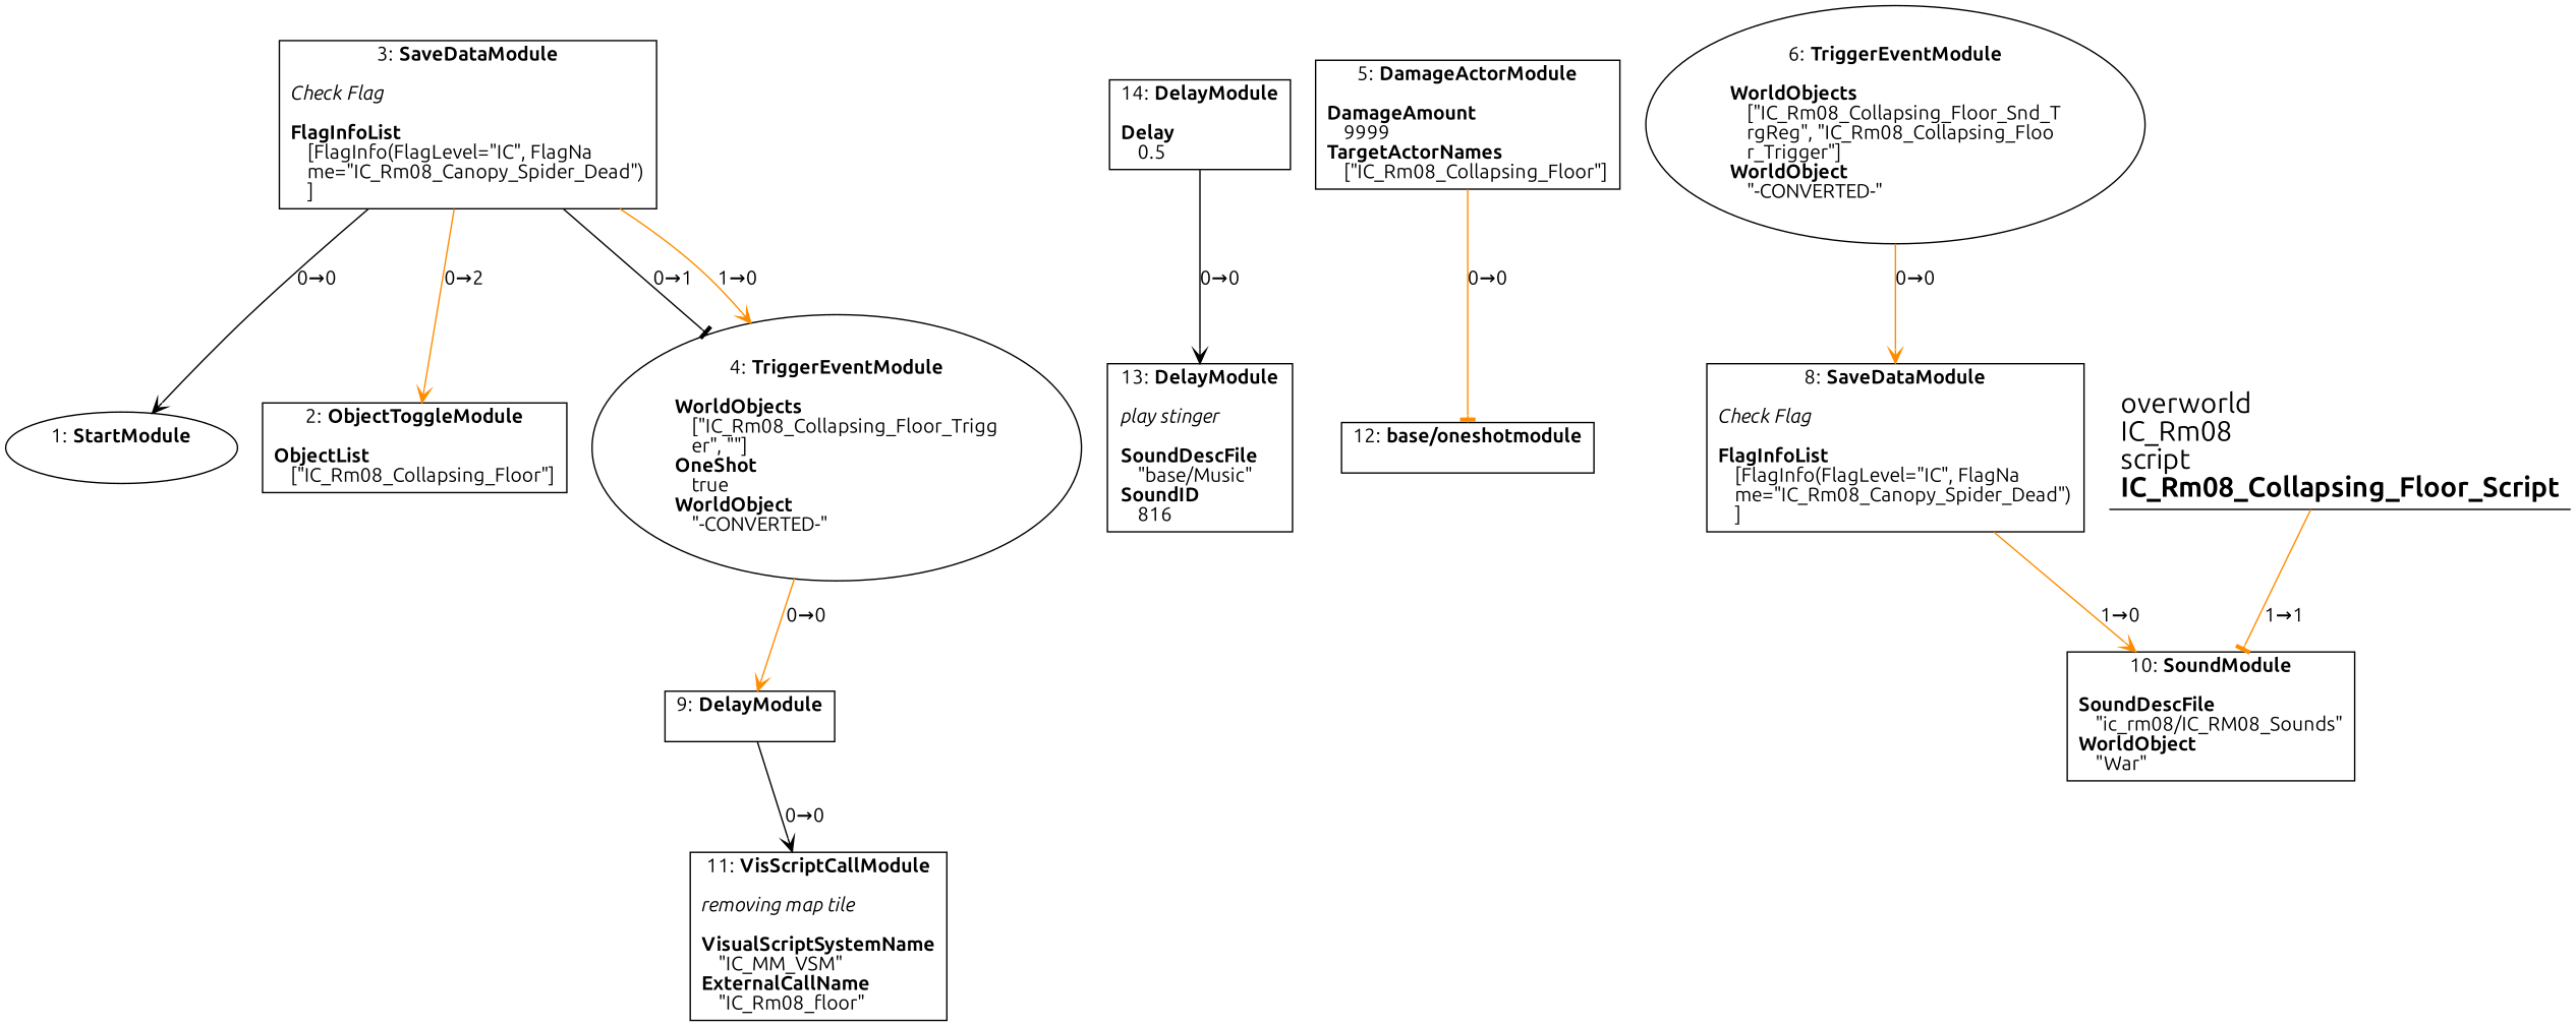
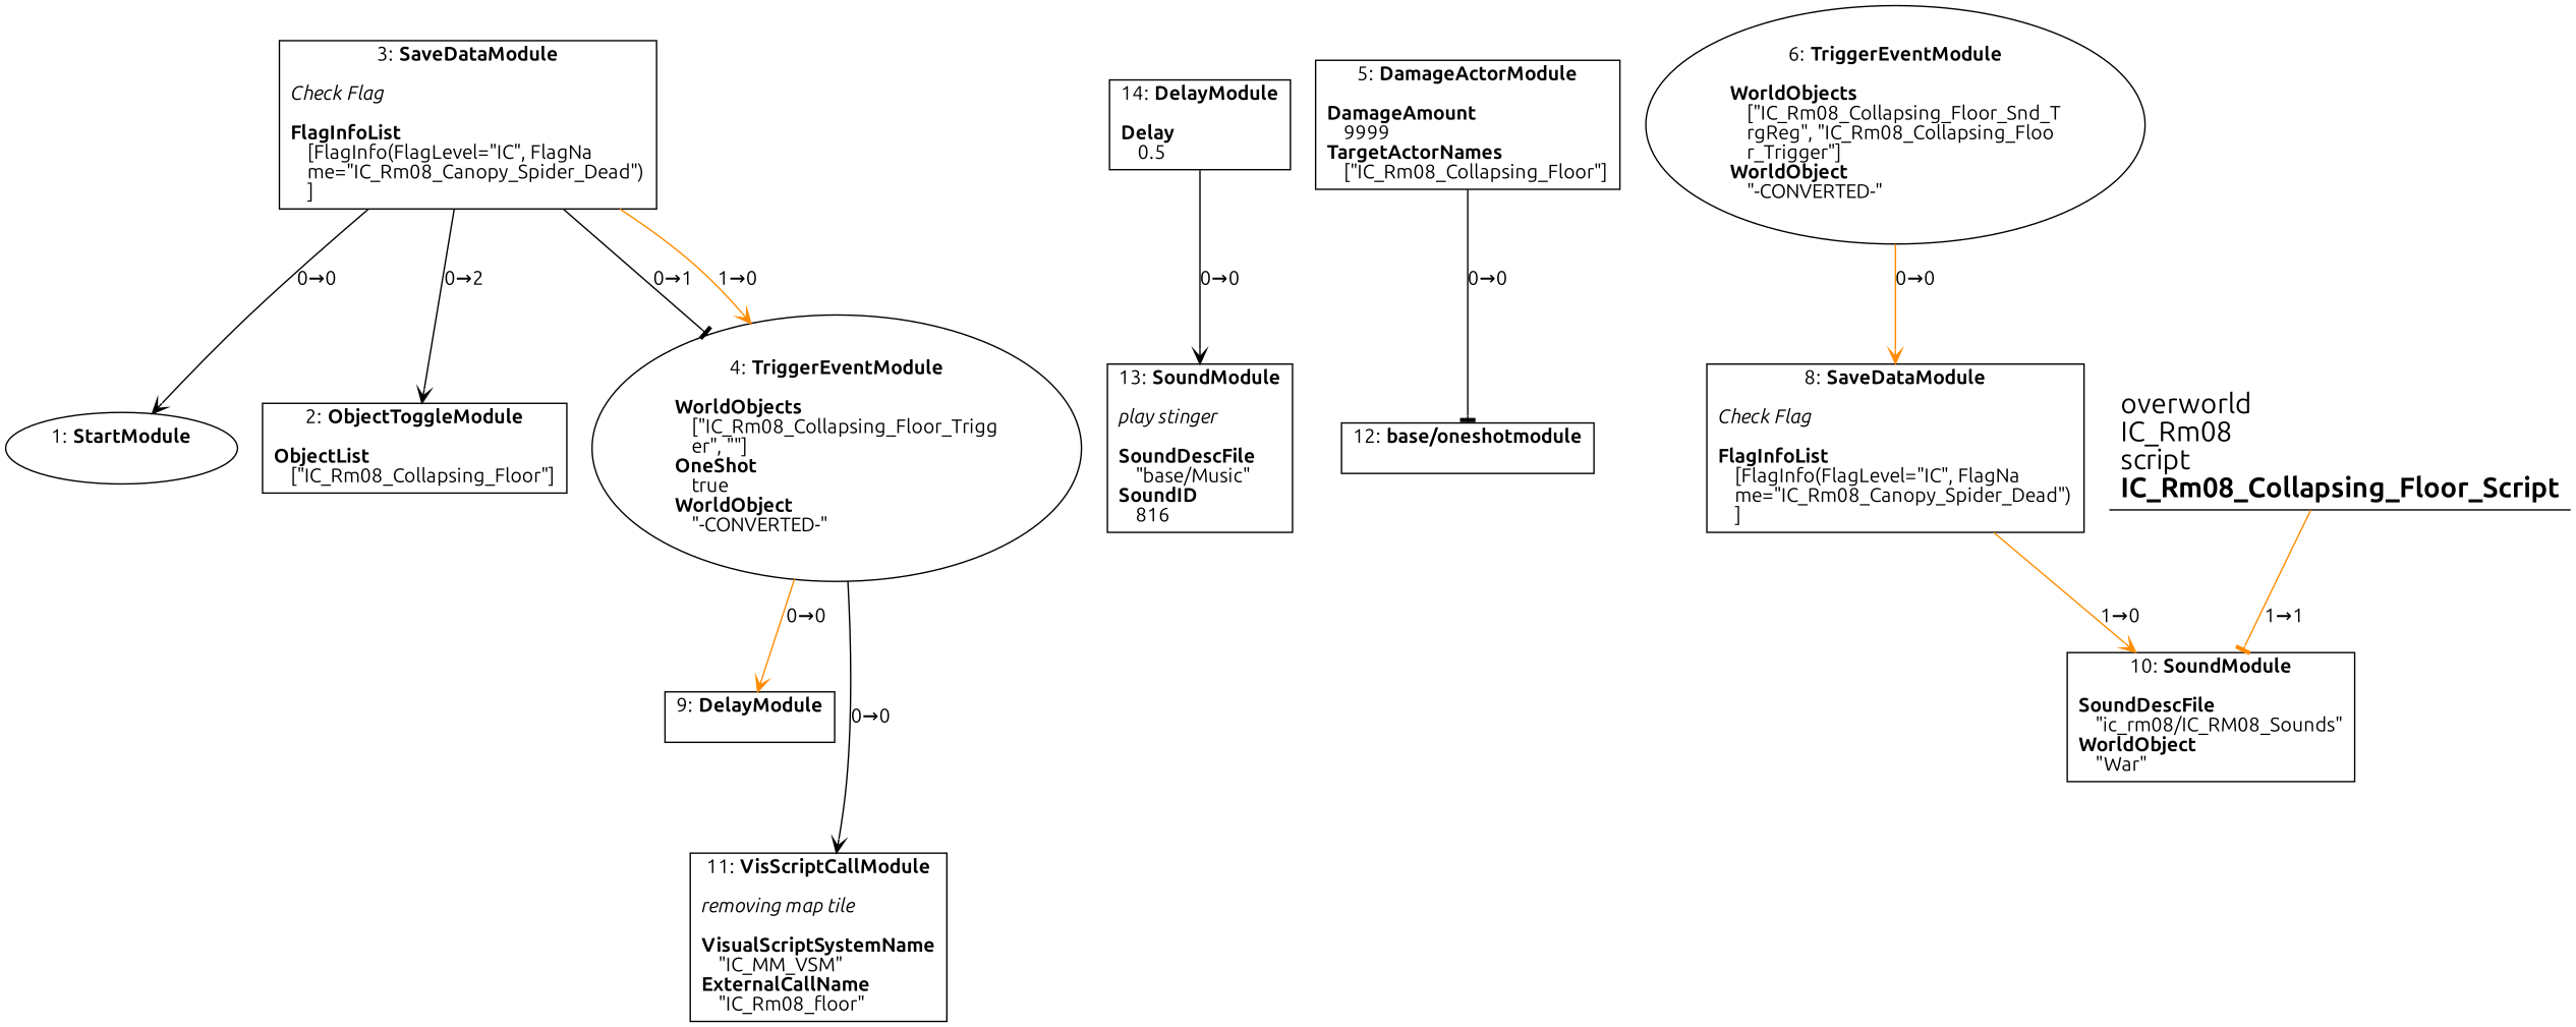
  digraph {
    fontname=Ubuntu
    splines=spline
    node [fontname=Ubuntu shape=box]
    edge [arrowhead=vee color=darkorange fontname=Ubuntu]
    n1 [label=<1: <b>StartModule</b><br/><br/>> shape=oval]
    n2 [label=<3: <b>SaveDataModule</b><br/><br/><i>Check Flag<br align="left"/></i><br align="left"/><b>FlagInfoList</b><br align="left"/>    [FlagInfo(FlagLevel=&quot;IC&quot;, FlagNa<br align="left"/>    me=&quot;IC_Rm08_Canopy_Spider_Dead&quot;)<br align="left"/>    ]<br align="left"/>>]
    n3 [label=<2: <b>ObjectToggleModule</b><br/><br/><b>ObjectList</b><br align="left"/>    [&quot;IC_Rm08_Collapsing_Floor&quot;]<br align="left"/>>]
    n4 [label=<4: <b>TriggerEventModule</b><br/><br/><b>WorldObjects</b><br align="left"/>    [&quot;IC_Rm08_Collapsing_Floor_Trigg<br align="left"/>    er&quot;, &quot;&quot;]<br align="left"/><b>OneShot</b><br align="left"/>    true<br align="left"/><b>WorldObject</b><br align="left"/>    &quot;-CONVERTED-&quot;<br align="left"/>> shape=oval]
    n5 [label=<9: <b>DelayModule</b><br/><br/>>]
    n6 [label=<11: <b>VisScriptCallModule</b><br/><br/><i>removing map tile<br align="left"/></i><br align="left"/><b>VisualScriptSystemName</b><br align="left"/>    &quot;IC_MM_VSM&quot;<br align="left"/><b>ExternalCallName</b><br align="left"/>    &quot;IC_Rm08_floor&quot;<br align="left"/>>]
    n7 [label=<14: <b>DelayModule</b><br/><br/><b>Delay</b><br align="left"/>    0.5<br align="left"/>>]
-   n8 [label=<13: <b>DelayModule</b><br/><br/><i>play stinger<br align="left"/></i><br align="left"/><b>SoundDescFile</b><br align="left"/>    &quot;base/Music&quot;<br align="left"/><b>SoundID</b><br align="left"/>    816<br align="left"/>>]
+   n8 [label=<13: <b>SoundModule</b><br/><br/><i>play stinger<br align="left"/></i><br align="left"/><b>SoundDescFile</b><br align="left"/>    &quot;base/Music&quot;<br align="left"/><b>SoundID</b><br align="left"/>    816<br align="left"/>>]
    n9 [label=<5: <b>DamageActorModule</b><br/><br/><b>DamageAmount</b><br align="left"/>    9999<br align="left"/><b>TargetActorNames</b><br align="left"/>    [&quot;IC_Rm08_Collapsing_Floor&quot;]<br align="left"/>>]
    n10 [label=<12: <b>base/oneshotmodule</b><br/><br/>>]
    n11 [label=<6: <b>TriggerEventModule</b><br/><br/><b>WorldObjects</b><br align="left"/>    [&quot;IC_Rm08_Collapsing_Floor_Snd_T<br align="left"/>    rgReg&quot;, &quot;IC_Rm08_Collapsing_Floo<br align="left"/>    r_Trigger&quot;]<br align="left"/><b>WorldObject</b><br align="left"/>    &quot;-CONVERTED-&quot;<br align="left"/>> shape=oval]
    n12 [label=<8: <b>SaveDataModule</b><br/><br/><i>Check Flag<br align="left"/></i><br align="left"/><b>FlagInfoList</b><br align="left"/>    [FlagInfo(FlagLevel=&quot;IC&quot;, FlagNa<br align="left"/>    me=&quot;IC_Rm08_Canopy_Spider_Dead&quot;)<br align="left"/>    ]<br align="left"/>>]
    n13 [label=<10: <b>SoundModule</b><br/><br/><b>SoundDescFile</b><br align="left"/>    &quot;ic_rm08/IC_RM08_Sounds&quot;<br align="left"/><b>WorldObject</b><br align="left"/>    &quot;War&quot;<br align="left"/>>]
    n14 [label=<<font point-size="20">overworld<br align="left"/>IC_Rm08<br align="left"/>script<br align="left"/><b>IC_Rm08_Collapsing_Floor_Script</b><br align="left"/></font>> shape=underline]
    n2 -> n1 [color=black label="0→0"]
-   n2 -> n3 [label="0→2"]
+   n2 -> n3 [color=black label="0→2"]
    n2 -> n4 [arrowhead=tee color=black label="0→1"]
    n2 -> n4 [label="1→0"]
    n4 -> n5 [label="0→0"]
-   n5 -> n6 [color=black label="0→0"]
+   n4 -> n6 [color=black label="0→0"]
    n7 -> n8 [color=black label="0→0"]
-   n9 -> n10 [arrowhead=tee label="0→0"]
+   n9 -> n10 [arrowhead=tee color=black label="0→0"]
    n11 -> n12 [label="0→0"]
    n12 -> n13 [label="1→0"]
    n14 -> n13 [arrowhead=tee label="1→1"]
  }
